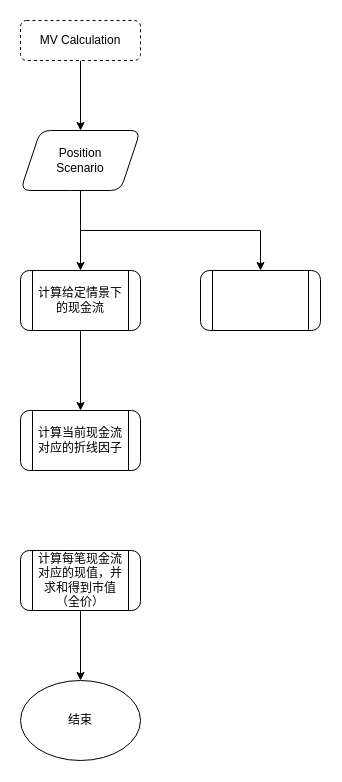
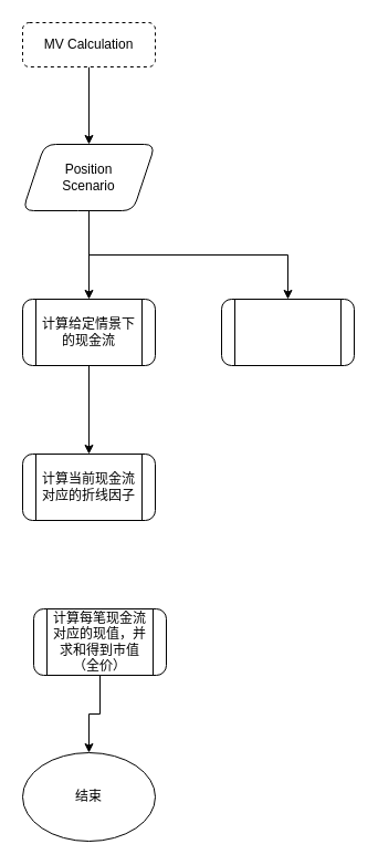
  <mxCell id="0" />
  <mxCell id="1" parent="0" />
  <mxCell id="2" value="" style="edgeStyle=orthogonalEdgeStyle;rounded=0;orthogonalLoop=1;jettySize=auto;html=1;" edge="1" parent="1" source="3" target="6"><mxGeometry relative="1" as="geometry" /></mxCell>
  <mxCell id="3" value="MV Calculation" style="rounded=1;whiteSpace=wrap;html=1;fontSize=12;glass=0;strokeWidth=1;shadow=0;dashed=1;" parent="1" vertex="1"><mxGeometry x="20" y="20" width="120" height="40" as="geometry" /></mxCell>
  <mxCell id="4" value="" style="edgeStyle=orthogonalEdgeStyle;rounded=0;orthogonalLoop=1;jettySize=auto;html=1;" edge="1" parent="1" source="6" target="8"><mxGeometry relative="1" as="geometry" /></mxCell>
  <mxCell id="5" value="" style="edgeStyle=orthogonalEdgeStyle;rounded=0;orthogonalLoop=1;jettySize=auto;html=1;exitX=0.5;exitY=1;exitDx=0;exitDy=0;" edge="1" parent="1" source="6" target="9"><mxGeometry relative="1" as="geometry" /></mxCell>
  <mxCell id="6" value="Position&lt;br&gt;Scenario" style="shape=parallelogram;perimeter=parallelogramPerimeter;whiteSpace=wrap;html=1;fixedSize=1;rounded=1;shadow=0;strokeWidth=1;glass=0;" vertex="1" parent="1"><mxGeometry x="20" y="130" width="120" height="60" as="geometry" /></mxCell>
  <mxCell id="7" value="" style="edgeStyle=orthogonalEdgeStyle;rounded=0;orthogonalLoop=1;jettySize=auto;html=1;" edge="1" parent="1" source="8" target="10"><mxGeometry relative="1" as="geometry" /></mxCell>
  <mxCell id="8" value="计算给定情景下的现金流" style="shape=process;whiteSpace=wrap;html=1;backgroundOutline=1;rounded=1;shadow=0;strokeWidth=1;glass=0;" vertex="1" parent="1"><mxGeometry x="20" y="270" width="120" height="60" as="geometry" /></mxCell>
  <mxCell id="9" value="" style="shape=process;whiteSpace=wrap;html=1;backgroundOutline=1;rounded=1;shadow=0;strokeWidth=1;glass=0;" vertex="1" parent="1"><mxGeometry x="200" y="270" width="120" height="60" as="geometry" /></mxCell>
  <mxCell id="10" value="计算当前现金流对应的折线因子" style="shape=process;whiteSpace=wrap;html=1;backgroundOutline=1;rounded=1;shadow=0;strokeWidth=1;glass=0;" vertex="1" parent="1"><mxGeometry x="20" y="410" width="120" height="60" as="geometry" /></mxCell>
  <mxCell id="11" value="" style="edgeStyle=orthogonalEdgeStyle;rounded=0;orthogonalLoop=1;jettySize=auto;html=1;" edge="1" parent="1" source="12" target="13"><mxGeometry relative="1" as="geometry" /></mxCell>
- <mxCell id="12" value="计算每笔现金流对应的现值，并求和得到市值（全价）" style="shape=process;whiteSpace=wrap;html=1;backgroundOutline=1;rounded=1;shadow=0;strokeWidth=1;glass=0;" vertex="1" parent="1"><mxGeometry x="20" y="550" width="120" height="60" as="geometry" /></mxCell>
+ <mxCell id="12" value="计算每笔现金流对应的现值，并求和得到市值（全价）" style="shape=process;whiteSpace=wrap;html=1;backgroundOutline=1;rounded=1;shadow=0;strokeWidth=1;glass=0;" vertex="1" parent="1"><mxGeometry x="30" y="550" width="120" height="60" as="geometry" /></mxCell>
  <mxCell id="13" value="结束" style="ellipse;whiteSpace=wrap;html=1;rounded=1;shadow=0;strokeWidth=1;glass=0;" vertex="1" parent="1"><mxGeometry x="20" y="680" width="120" height="80" as="geometry" /></mxCell>
